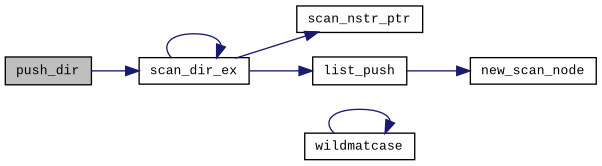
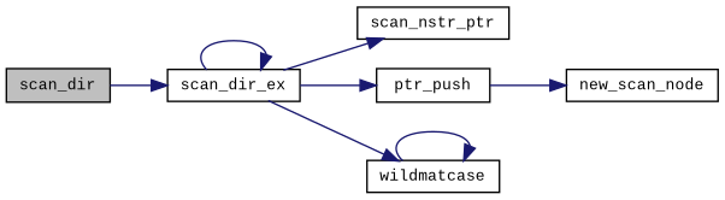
  digraph {
    fontname="Liberation Mono"
    rankdir=LR
    node [color=black fillcolor=white fontname="Liberation Mono" fontsize=10 shape=record style=filled]
    edge [color=midnightblue fontname="Liberation Mono" fontsize=10 labelfontname=Helvetica labelfontsize=10 style=solid]
-   n1 [fillcolor=grey75 fontcolor=black height=0.2 label=push_dir width=0.4]
+   n1 [fillcolor=grey75 fontcolor=black height=0.2 label=scan_dir width=0.4]
    n2 [height=0.2 label=scan_dir_ex width=0.4]
    n3 [height=0.2 label=scan_nstr_ptr width=0.4]
-   n4 [height=0.2 label=list_push width=0.4]
+   n4 [height=0.2 label=ptr_push width=0.4]
    n5 [height=0.2 label=wildmatcase width=0.4]
    n6 [height=0.2 label=new_scan_node width=0.4]
    n1 -> n2
    n2 -> n2
    n2 -> n3
    n2 -> n4
+   n2 -> n5
    n4 -> n6
    n5 -> n5
  }
